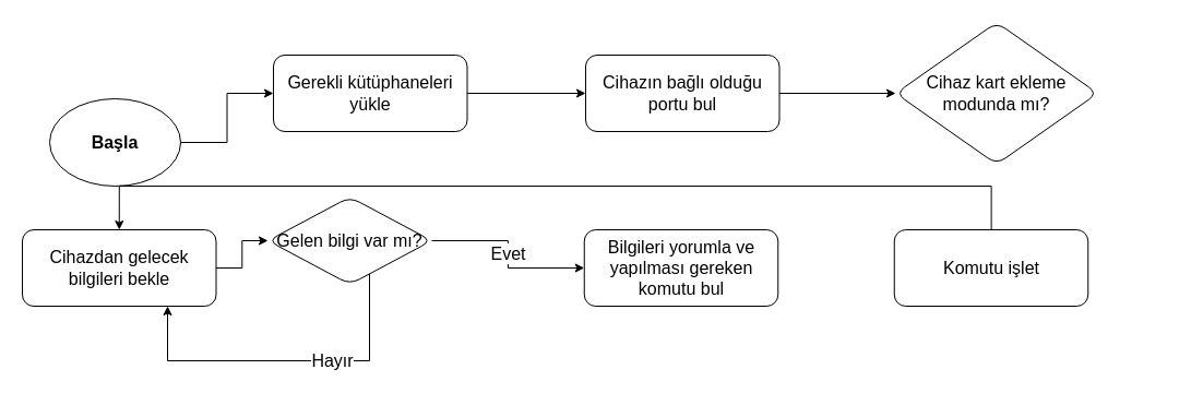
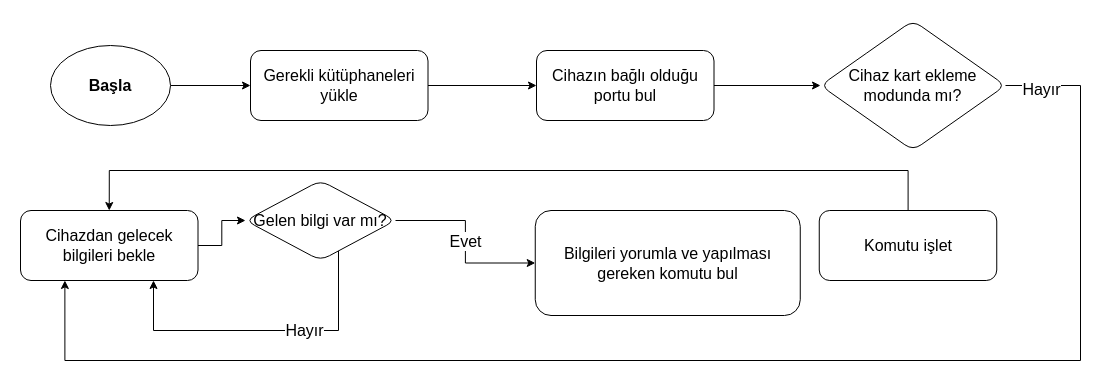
  <mxCell id="0" />
  <mxCell id="1" parent="0" />
  <mxCell id="2" value="" style="edgeStyle=orthogonalEdgeStyle;rounded=0;orthogonalLoop=1;jettySize=auto;html=1;fontSize=16;" parent="1" source="3" target="5" edge="1"><mxGeometry relative="1" as="geometry" /></mxCell>
- <mxCell id="3" value="&lt;b&gt;&lt;font style=&quot;font-size: 16px;&quot;&gt;Başla&lt;/font&gt;&lt;/b&gt;" style="ellipse;whiteSpace=wrap;html=1;" parent="1" vertex="1"><mxGeometry x="45" y="90" width="120" height="80" as="geometry" /></mxCell>
+ <mxCell id="3" value="&lt;b&gt;&lt;font style=&quot;font-size: 16px;&quot;&gt;Başla&lt;/font&gt;&lt;/b&gt;" style="ellipse;whiteSpace=wrap;html=1;" parent="1" vertex="1"><mxGeometry x="50" y="45" width="120" height="80" as="geometry" /></mxCell>
  <mxCell id="4" value="" style="edgeStyle=orthogonalEdgeStyle;rounded=0;orthogonalLoop=1;jettySize=auto;html=1;fontSize=16;entryX=0;entryY=0.5;entryDx=0;entryDy=0;" parent="1" source="5" target="15" edge="1"><mxGeometry relative="1" as="geometry"><mxPoint x="470" y="85" as="targetPoint" /></mxGeometry></mxCell>
  <mxCell id="5" value="Gerekli kütüphaneleri yükle" style="rounded=1;whiteSpace=wrap;html=1;fontSize=16;" parent="1" vertex="1"><mxGeometry x="250" y="50" width="177.5" height="70" as="geometry" /></mxCell>
  <mxCell id="6" value="" style="edgeStyle=orthogonalEdgeStyle;rounded=0;orthogonalLoop=1;jettySize=auto;html=1;fontSize=16;" parent="1" source="7" target="10" edge="1"><mxGeometry relative="1" as="geometry" /></mxCell>
  <mxCell id="7" value="Cihazdan gelecek bilgileri bekle" style="rounded=1;whiteSpace=wrap;html=1;fontSize=16;" parent="1" vertex="1"><mxGeometry x="20" y="210" width="177.5" height="70" as="geometry" /></mxCell>
  <mxCell id="8" value="Evet" style="edgeStyle=orthogonalEdgeStyle;rounded=0;orthogonalLoop=1;jettySize=auto;html=1;fontSize=16;" parent="1" source="10" target="11" edge="1"><mxGeometry relative="1" as="geometry" /></mxCell>
  <mxCell id="9" value="Hayır" style="edgeStyle=orthogonalEdgeStyle;rounded=0;orthogonalLoop=1;jettySize=auto;html=1;fontSize=16;" parent="1" source="10" edge="1"><mxGeometry x="-0.275" relative="1" as="geometry"><mxPoint x="153" y="280" as="targetPoint" /><Array as="points"><mxPoint x="338" y="330" /><mxPoint x="153" y="330" /></Array><mxPoint as="offset" /></mxGeometry></mxCell>
  <mxCell id="10" value="Gelen bilgi var mı?" style="rhombus;whiteSpace=wrap;html=1;fontSize=16;rounded=1;" parent="1" vertex="1"><mxGeometry x="245" y="180" width="150" height="80" as="geometry" /></mxCell>
- <mxCell id="11" value="Bilgileri yorumla ve yapılması gereken komutu bul" style="rounded=1;whiteSpace=wrap;html=1;fontSize=16;" parent="1" vertex="1"><mxGeometry x="534.75" y="210" width="177.5" height="70" as="geometry" /></mxCell>
+ <mxCell id="11" value="Bilgileri yorumla ve yapılması gereken komutu bul" style="rounded=1;whiteSpace=wrap;html=1;fontSize=16;" parent="1" vertex="1"><mxGeometry x="534.75" y="210" width="265" height="105" as="geometry" /></mxCell>
  <mxCell id="12" style="edgeStyle=orthogonalEdgeStyle;rounded=0;orthogonalLoop=1;jettySize=auto;html=1;entryX=0.5;entryY=0;entryDx=0;entryDy=0;fontSize=16;" parent="1" source="13" target="7" edge="1"><mxGeometry relative="1" as="geometry"><Array as="points"><mxPoint x="907" y="170" /><mxPoint x="109" y="170" /></Array></mxGeometry></mxCell>
  <mxCell id="13" value="Komutu işlet" style="rounded=1;whiteSpace=wrap;html=1;fontSize=16;" parent="1" vertex="1"><mxGeometry x="818.75" y="210" width="177.5" height="70" as="geometry" /></mxCell>
  <mxCell id="14" value="" style="edgeStyle=orthogonalEdgeStyle;rounded=0;orthogonalLoop=1;jettySize=auto;html=1;" parent="1" source="15" target="18" edge="1"><mxGeometry relative="1" as="geometry" /></mxCell>
  <mxCell id="15" value="Cihazın bağlı olduğu portu bul" style="rounded=1;whiteSpace=wrap;html=1;fontSize=16;" parent="1" vertex="1"><mxGeometry x="536" y="50" width="177.5" height="70" as="geometry" /></mxCell>
+ <mxCell id="16" style="edgeStyle=orthogonalEdgeStyle;rounded=0;orthogonalLoop=1;jettySize=auto;html=1;entryX=0.25;entryY=1;entryDx=0;entryDy=0;fontSize=16;" parent="1" source="18" target="7" edge="1"><mxGeometry relative="1" as="geometry"><Array as="points"><mxPoint x="1080" y="85" /><mxPoint x="1080" y="360" /><mxPoint x="64" y="360" /></Array></mxGeometry></mxCell>
+ <mxCell id="17" value="Hayır" style="edgeLabel;html=1;align=center;verticalAlign=middle;resizable=0;points=[];fontSize=16;" parent="16" vertex="1" connectable="0"><mxGeometry x="-0.822" y="-1" relative="1" as="geometry"><mxPoint x="-39" y="-51" as="offset" /></mxGeometry></mxCell>
  <mxCell id="18" value="Cihaz kart ekleme modunda mı?" style="rhombus;whiteSpace=wrap;html=1;fontSize=16;rounded=1;" parent="1" vertex="1"><mxGeometry x="820" y="20" width="185" height="130" as="geometry" /></mxCell>
